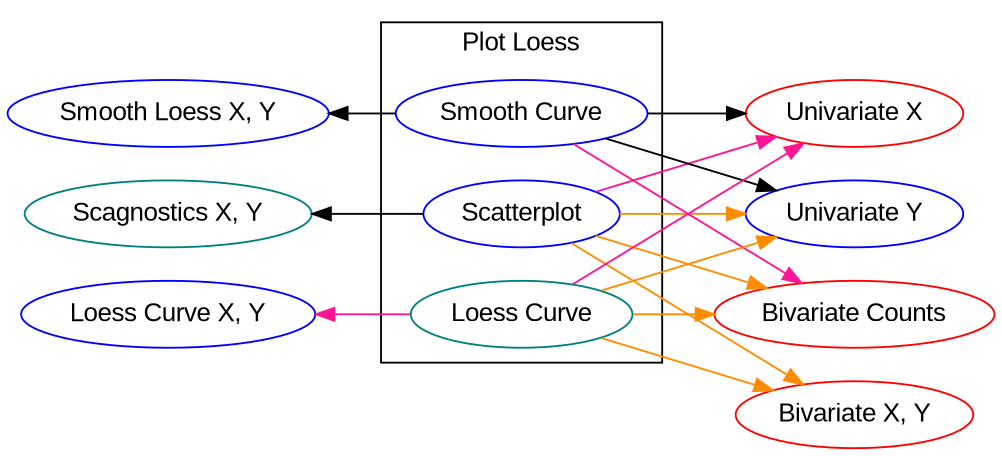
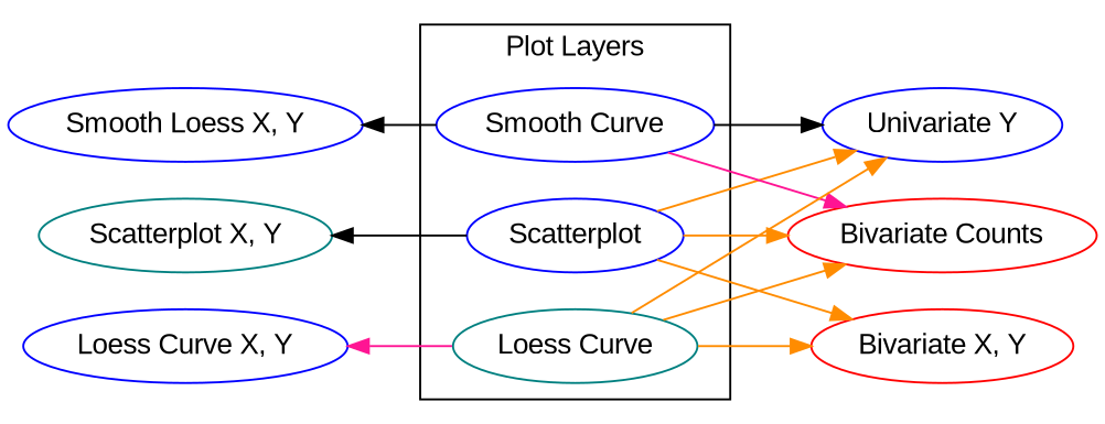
  digraph {
    compound=true
    fontname="Liberation Sans"
    rankdir=LR
    splines=false
    node [color=blue fontname="Liberation Sans"]
    edge [color=darkorange fontname="Liberation Sans"]
    Scatterplot
    "Smooth Curve"
    "Loess Curve" [color=teal]
-   "Univariate X" [color=red]
    "Univariate Y"
    "Bivariate X, Y" [color=red]
    "Bivariate Counts" [color=red]
-   "Scagnostics X, Y" [color=teal]
+   "Scagnostics X, Y" [color=teal label="Scatterplot X, Y"]
    n9 [label="Smooth Loess X, Y"]
    "Loess Curve X, Y"
    subgraph cluster_1 {
      color=black
-     label="Plot Loess"
+     label="Plot Layers"
      style=solid
      Scatterplot
      "Smooth Curve"
      "Loess Curve"
    }
-   Scatterplot -> "Univariate X" [color=deeppink]
    Scatterplot -> "Univariate Y"
    Scatterplot -> "Bivariate X, Y"
    Scatterplot -> "Bivariate Counts"
-   "Smooth Curve" -> "Univariate X" [color=black]
    "Smooth Curve" -> "Univariate Y" [color=black]
    "Smooth Curve" -> "Bivariate Counts" [color=deeppink]
-   "Loess Curve" -> "Univariate X" [color=deeppink]
    "Loess Curve" -> "Univariate Y"
    "Loess Curve" -> "Bivariate X, Y"
    "Loess Curve" -> "Bivariate Counts"
    "Scagnostics X, Y" -> Scatterplot [color=black dir=back]
    n9 -> "Smooth Curve" [color=black dir=back]
    "Loess Curve X, Y" -> "Loess Curve" [color=deeppink dir=back]
  }
